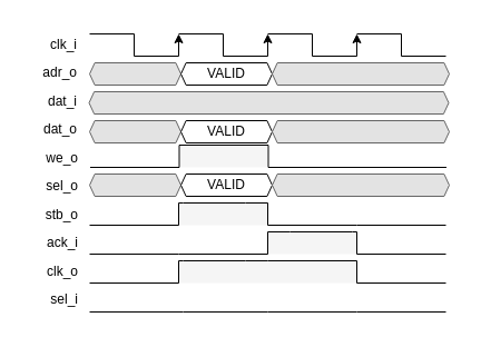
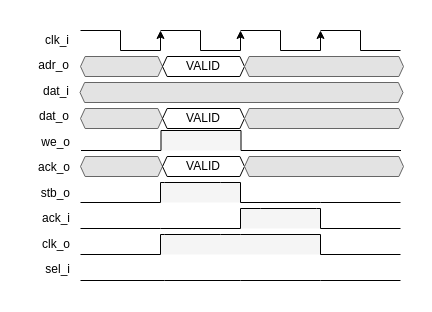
  <mxCell id="0" />
  <mxCell id="1" parent="0" />
  <mxCell id="2" value="" style="rounded=0;whiteSpace=wrap;html=1;strokeColor=none;" vertex="1" parent="1"><mxGeometry x="30" y="20" width="380" height="270" as="geometry" /></mxCell>
  <mxCell id="3" value="" style="group;flipH=1;" vertex="1" connectable="0" parent="1"><mxGeometry x="80" y="208" width="320" height="20" as="geometry" /></mxCell>
  <mxCell id="4" value="" style="rounded=0;whiteSpace=wrap;html=1;strokeColor=none;fillColor=#f5f5f5;fontColor=#333333;" vertex="1" parent="3"><mxGeometry x="160" width="80" height="20" as="geometry" /></mxCell>
  <mxCell id="5" value="" style="endArrow=none;html=1;rounded=0;edgeStyle=orthogonalEdgeStyle;endFill=0;" edge="1" parent="3"><mxGeometry width="50" height="50" relative="1" as="geometry"><mxPoint x="320" y="20" as="sourcePoint" /><mxPoint x="236" as="targetPoint" /><Array as="points"><mxPoint x="320" y="20" /><mxPoint x="240" y="20" /></Array></mxGeometry></mxCell>
  <mxCell id="6" value="" style="endArrow=none;html=1;rounded=0;edgeStyle=orthogonalEdgeStyle;endFill=0;" edge="1" parent="3"><mxGeometry width="50" height="50" relative="1" as="geometry"><mxPoint x="236" as="sourcePoint" /><mxPoint x="160" as="targetPoint" /><Array as="points"><mxPoint x="180" /><mxPoint x="180" /></Array></mxGeometry></mxCell>
  <mxCell id="7" value="" style="endArrow=none;html=1;rounded=0;edgeStyle=orthogonalEdgeStyle;endFill=0;" edge="1" parent="3"><mxGeometry width="50" height="50" relative="1" as="geometry"><mxPoint x="160" as="sourcePoint" /><mxPoint x="80" y="20" as="targetPoint" /><Array as="points"><mxPoint x="160" y="20" /><mxPoint x="80" y="20" /></Array></mxGeometry></mxCell>
  <mxCell id="8" value="" style="endArrow=none;html=1;rounded=0;edgeStyle=orthogonalEdgeStyle;endFill=0;" edge="1" parent="3"><mxGeometry width="50" height="50" relative="1" as="geometry"><mxPoint x="80" y="20" as="sourcePoint" /><mxPoint y="20" as="targetPoint" /><Array as="points"><mxPoint x="80" y="20" /></Array></mxGeometry></mxCell>
  <mxCell id="9" value="" style="rounded=0;whiteSpace=wrap;html=1;strokeColor=none;fillColor=#f5f5f5;fontColor=#333333;" vertex="1" parent="1"><mxGeometry x="160" y="182" width="80" height="20" as="geometry" /></mxCell>
  <mxCell id="10" value="" style="group" vertex="1" connectable="0" parent="1"><mxGeometry x="80" y="30" width="320" height="20" as="geometry" /></mxCell>
  <mxCell id="11" value="" style="endArrow=classic;html=1;rounded=0;edgeStyle=orthogonalEdgeStyle;endFill=1;" edge="1" parent="10"><mxGeometry width="50" height="50" relative="1" as="geometry"><mxPoint as="sourcePoint" /><mxPoint x="80" as="targetPoint" /><Array as="points"><mxPoint x="40" /><mxPoint x="40" y="20" /><mxPoint x="80" y="20" /><mxPoint x="80" /></Array></mxGeometry></mxCell>
  <mxCell id="12" value="" style="endArrow=classic;html=1;rounded=0;edgeStyle=orthogonalEdgeStyle;endFill=1;" edge="1" parent="10"><mxGeometry width="50" height="50" relative="1" as="geometry"><mxPoint x="80" as="sourcePoint" /><mxPoint x="160" as="targetPoint" /><Array as="points"><mxPoint x="120" /><mxPoint x="120" y="20" /><mxPoint x="160" y="20" /><mxPoint x="160" /></Array></mxGeometry></mxCell>
  <mxCell id="13" value="" style="endArrow=classic;html=1;rounded=0;edgeStyle=orthogonalEdgeStyle;endFill=1;" edge="1" parent="10"><mxGeometry width="50" height="50" relative="1" as="geometry"><mxPoint x="160" as="sourcePoint" /><mxPoint x="240" as="targetPoint" /><Array as="points"><mxPoint x="200" /><mxPoint x="200" y="20" /><mxPoint x="240" y="20" /><mxPoint x="240" /></Array></mxGeometry></mxCell>
  <mxCell id="14" value="" style="endArrow=none;html=1;rounded=0;edgeStyle=orthogonalEdgeStyle;endFill=0;" edge="1" parent="10"><mxGeometry width="50" height="50" relative="1" as="geometry"><mxPoint x="240" as="sourcePoint" /><mxPoint x="320" y="20" as="targetPoint" /><Array as="points"><mxPoint x="280" /><mxPoint x="280" y="20" /></Array></mxGeometry></mxCell>
  <mxCell id="15" value="" style="group" vertex="1" connectable="0" parent="1"><mxGeometry x="80" y="182" width="320" height="20" as="geometry" /></mxCell>
  <mxCell id="16" value="" style="endArrow=none;html=1;rounded=0;edgeStyle=orthogonalEdgeStyle;endFill=0;" edge="1" parent="15"><mxGeometry width="50" height="50" relative="1" as="geometry"><mxPoint y="20" as="sourcePoint" /><mxPoint x="84" as="targetPoint" /><Array as="points"><mxPoint y="20" /><mxPoint x="80" y="20" /></Array></mxGeometry></mxCell>
  <mxCell id="17" value="" style="endArrow=none;html=1;rounded=0;edgeStyle=orthogonalEdgeStyle;endFill=0;" edge="1" parent="15"><mxGeometry width="50" height="50" relative="1" as="geometry"><mxPoint x="84" as="sourcePoint" /><mxPoint x="160" as="targetPoint" /><Array as="points"><mxPoint x="140" /><mxPoint x="140" /></Array></mxGeometry></mxCell>
  <mxCell id="18" value="" style="endArrow=none;html=1;rounded=0;edgeStyle=orthogonalEdgeStyle;endFill=0;" edge="1" parent="15"><mxGeometry width="50" height="50" relative="1" as="geometry"><mxPoint x="160" as="sourcePoint" /><mxPoint x="240" y="20" as="targetPoint" /><Array as="points"><mxPoint x="160" y="20" /><mxPoint x="240" y="20" /></Array></mxGeometry></mxCell>
  <mxCell id="19" value="" style="endArrow=none;html=1;rounded=0;edgeStyle=orthogonalEdgeStyle;endFill=0;" edge="1" parent="15"><mxGeometry width="50" height="50" relative="1" as="geometry"><mxPoint x="240" y="20" as="sourcePoint" /><mxPoint x="320" y="20" as="targetPoint" /><Array as="points"><mxPoint x="240" y="20" /></Array></mxGeometry></mxCell>
  <mxCell id="20" value="" style="group" vertex="1" connectable="0" parent="1"><mxGeometry x="80" y="234" width="320" height="20" as="geometry" /></mxCell>
  <mxCell id="21" value="" style="rounded=0;whiteSpace=wrap;html=1;strokeColor=none;fillColor=#f5f5f5;fontColor=#333333;" vertex="1" parent="20"><mxGeometry x="80" width="160" height="20" as="geometry" /></mxCell>
  <mxCell id="22" value="" style="endArrow=none;html=1;rounded=0;edgeStyle=orthogonalEdgeStyle;endFill=0;" edge="1" parent="20"><mxGeometry width="50" height="50" relative="1" as="geometry"><mxPoint y="20" as="sourcePoint" /><mxPoint x="84" as="targetPoint" /><Array as="points"><mxPoint y="20" /><mxPoint x="80" y="20" /></Array></mxGeometry></mxCell>
  <mxCell id="23" value="" style="endArrow=none;html=1;rounded=0;edgeStyle=orthogonalEdgeStyle;endFill=0;" edge="1" parent="20"><mxGeometry width="50" height="50" relative="1" as="geometry"><mxPoint x="84" as="sourcePoint" /><mxPoint x="160" as="targetPoint" /><Array as="points"><mxPoint x="140" /><mxPoint x="140" /></Array></mxGeometry></mxCell>
  <mxCell id="24" value="" style="endArrow=none;html=1;rounded=0;edgeStyle=orthogonalEdgeStyle;endFill=0;" edge="1" parent="20"><mxGeometry width="50" height="50" relative="1" as="geometry"><mxPoint x="160" as="sourcePoint" /><mxPoint x="240" y="20" as="targetPoint" /><Array as="points"><mxPoint x="240" /></Array></mxGeometry></mxCell>
  <mxCell id="25" value="" style="endArrow=none;html=1;rounded=0;edgeStyle=orthogonalEdgeStyle;endFill=0;" edge="1" parent="20"><mxGeometry width="50" height="50" relative="1" as="geometry"><mxPoint x="240" y="20" as="sourcePoint" /><mxPoint x="320" y="20" as="targetPoint" /><Array as="points"><mxPoint x="240" y="20" /></Array></mxGeometry></mxCell>
  <mxCell id="26" value="" style="group" vertex="1" connectable="0" parent="1"><mxGeometry x="80" y="264" width="320" height="20" as="geometry" /></mxCell>
  <mxCell id="27" value="" style="endArrow=none;html=1;rounded=0;edgeStyle=orthogonalEdgeStyle;endFill=0;" edge="1" parent="26"><mxGeometry width="50" height="50" relative="1" as="geometry"><mxPoint y="16" as="sourcePoint" /><mxPoint x="84" y="16" as="targetPoint" /><Array as="points"><mxPoint y="16" /><mxPoint x="80" y="16" /></Array></mxGeometry></mxCell>
  <mxCell id="28" value="" style="endArrow=none;html=1;rounded=0;edgeStyle=orthogonalEdgeStyle;endFill=0;" edge="1" parent="26"><mxGeometry width="50" height="50" relative="1" as="geometry"><mxPoint x="84" y="16" as="sourcePoint" /><mxPoint x="160" y="16" as="targetPoint" /><Array as="points"><mxPoint x="84" y="16" /><mxPoint x="160" y="16" /></Array></mxGeometry></mxCell>
  <mxCell id="29" value="" style="endArrow=none;html=1;rounded=0;edgeStyle=orthogonalEdgeStyle;endFill=0;" edge="1" parent="26"><mxGeometry width="50" height="50" relative="1" as="geometry"><mxPoint x="160" y="16" as="sourcePoint" /><mxPoint x="240" y="16" as="targetPoint" /><Array as="points"><mxPoint x="160" y="16" /></Array></mxGeometry></mxCell>
  <mxCell id="30" value="" style="endArrow=none;html=1;rounded=0;edgeStyle=orthogonalEdgeStyle;endFill=0;" edge="1" parent="26"><mxGeometry width="50" height="50" relative="1" as="geometry"><mxPoint x="240" y="16" as="sourcePoint" /><mxPoint x="320" y="16" as="targetPoint" /><Array as="points"><mxPoint x="240" y="16" /></Array></mxGeometry></mxCell>
  <mxCell id="31" value="" style="group" vertex="1" connectable="0" parent="1"><mxGeometry x="80" y="56" width="323" height="20" as="geometry" /></mxCell>
  <mxCell id="32" value="" style="shape=hexagon;perimeter=hexagonPerimeter2;whiteSpace=wrap;html=1;fixedSize=1;size=4.615;fillColor=#E3E3E3;fontColor=#333333;strokeColor=#666666;" vertex="1" parent="31"><mxGeometry width="82" height="20" as="geometry" /></mxCell>
  <mxCell id="33" value="VALID" style="shape=hexagon;perimeter=hexagonPerimeter2;whiteSpace=wrap;html=1;fixedSize=1;size=4.615;" vertex="1" parent="31"><mxGeometry x="82" width="82" height="20" as="geometry" /></mxCell>
  <mxCell id="34" value="" style="shape=hexagon;perimeter=hexagonPerimeter2;whiteSpace=wrap;html=1;fixedSize=1;size=4.615;fillColor=#E3E3E3;fontColor=#333333;strokeColor=#666666;" vertex="1" parent="31"><mxGeometry x="164" width="159" height="20" as="geometry" /></mxCell>
  <mxCell id="35" value="" style="group" vertex="1" connectable="0" parent="1"><mxGeometry x="80" y="156" width="323" height="20" as="geometry" /></mxCell>
  <mxCell id="36" value="" style="shape=hexagon;perimeter=hexagonPerimeter2;whiteSpace=wrap;html=1;fixedSize=1;size=4.615;fillColor=#E3E3E3;fontColor=#333333;strokeColor=#666666;" vertex="1" parent="35"><mxGeometry width="82" height="20" as="geometry" /></mxCell>
  <mxCell id="37" value="VALID" style="shape=hexagon;perimeter=hexagonPerimeter2;whiteSpace=wrap;html=1;fixedSize=1;size=4.615;" vertex="1" parent="35"><mxGeometry x="82" width="82" height="20" as="geometry" /></mxCell>
  <mxCell id="38" value="" style="shape=hexagon;perimeter=hexagonPerimeter2;whiteSpace=wrap;html=1;fixedSize=1;size=4.615;fillColor=#E3E3E3;fontColor=#333333;strokeColor=#666666;" vertex="1" parent="35"><mxGeometry x="164" width="159" height="20" as="geometry" /></mxCell>
  <mxCell id="39" value="clk_i" style="text;html=1;align=right;verticalAlign=middle;resizable=0;points=[];autosize=1;strokeColor=none;fillColor=none;" vertex="1" parent="1"><mxGeometry x="20" y="25" width="50" height="30" as="geometry" /></mxCell>
  <mxCell id="40" value="adr_o" style="text;html=1;align=right;verticalAlign=middle;resizable=0;points=[];autosize=1;strokeColor=none;fillColor=none;" vertex="1" parent="1"><mxGeometry x="20" y="50" width="50" height="30" as="geometry" /></mxCell>
  <mxCell id="41" value="dat_i" style="text;html=1;align=right;verticalAlign=middle;resizable=0;points=[];autosize=1;strokeColor=none;fillColor=none;" vertex="1" parent="1"><mxGeometry x="20" y="76" width="50" height="30" as="geometry" /></mxCell>
  <mxCell id="42" value="dat_o" style="text;html=1;align=right;verticalAlign=middle;resizable=0;points=[];autosize=1;strokeColor=none;fillColor=none;" vertex="1" parent="1"><mxGeometry x="20" y="101" width="50" height="30" as="geometry" /></mxCell>
  <mxCell id="43" value="we_o" style="text;html=1;align=right;verticalAlign=middle;resizable=0;points=[];autosize=1;strokeColor=none;fillColor=none;" vertex="1" parent="1"><mxGeometry x="21" y="127" width="50" height="30" as="geometry" /></mxCell>
- <mxCell id="44" value="sel_o" style="text;html=1;align=right;verticalAlign=middle;resizable=0;points=[];autosize=1;strokeColor=none;fillColor=none;" vertex="1" parent="1"><mxGeometry x="21" y="152" width="50" height="30" as="geometry" /></mxCell>
+ <mxCell id="44" value="ack_o" style="text;html=1;align=right;verticalAlign=middle;resizable=0;points=[];autosize=1;strokeColor=none;fillColor=none;" vertex="1" parent="1"><mxGeometry x="21" y="152" width="50" height="30" as="geometry" /></mxCell>
  <mxCell id="45" value="stb_o" style="text;html=1;align=right;verticalAlign=middle;resizable=0;points=[];autosize=1;strokeColor=none;fillColor=none;" vertex="1" parent="1"><mxGeometry x="21" y="178" width="50" height="30" as="geometry" /></mxCell>
  <mxCell id="46" value="ack_i" style="text;html=1;align=right;verticalAlign=middle;resizable=0;points=[];autosize=1;strokeColor=none;fillColor=none;" vertex="1" parent="1"><mxGeometry x="21" y="203" width="50" height="30" as="geometry" /></mxCell>
  <mxCell id="47" value="clk_o" style="text;html=1;align=right;verticalAlign=middle;resizable=0;points=[];autosize=1;strokeColor=none;fillColor=none;" vertex="1" parent="1"><mxGeometry x="21" y="229" width="50" height="30" as="geometry" /></mxCell>
  <mxCell id="48" value="sel_i" style="text;html=1;align=right;verticalAlign=middle;resizable=0;points=[];autosize=1;strokeColor=none;fillColor=none;" vertex="1" parent="1"><mxGeometry x="21" y="254" width="50" height="30" as="geometry" /></mxCell>
  <mxCell id="49" value="" style="shape=hexagon;perimeter=hexagonPerimeter2;whiteSpace=wrap;html=1;fixedSize=1;size=4.615;fillColor=#E3E3E3;fontColor=#333333;strokeColor=#666666;" vertex="1" parent="1"><mxGeometry x="79.5" y="82" width="323" height="20" as="geometry" /></mxCell>
  <mxCell id="50" value="" style="group" vertex="1" connectable="0" parent="1"><mxGeometry x="80" y="108" width="323" height="20" as="geometry" /></mxCell>
  <mxCell id="51" value="" style="shape=hexagon;perimeter=hexagonPerimeter2;whiteSpace=wrap;html=1;fixedSize=1;size=4.615;fillColor=#E3E3E3;fontColor=#333333;strokeColor=#666666;" vertex="1" parent="50"><mxGeometry width="82" height="20" as="geometry" /></mxCell>
  <mxCell id="52" value="VALID" style="shape=hexagon;perimeter=hexagonPerimeter2;whiteSpace=wrap;html=1;fixedSize=1;size=4.615;" vertex="1" parent="50"><mxGeometry x="82" width="82" height="20" as="geometry" /></mxCell>
  <mxCell id="53" value="" style="shape=hexagon;perimeter=hexagonPerimeter2;whiteSpace=wrap;html=1;fixedSize=1;size=4.615;fillColor=#E3E3E3;fontColor=#333333;strokeColor=#666666;" vertex="1" parent="50"><mxGeometry x="164" width="159" height="20" as="geometry" /></mxCell>
  <mxCell id="54" value="" style="group" vertex="1" connectable="0" parent="1"><mxGeometry x="80.5" y="130" width="320" height="20" as="geometry" /></mxCell>
  <mxCell id="55" value="" style="rounded=0;whiteSpace=wrap;html=1;strokeColor=none;fillColor=#f5f5f5;fontColor=#333333;" vertex="1" parent="54"><mxGeometry x="80.5" width="79" height="20" as="geometry" /></mxCell>
  <mxCell id="56" value="" style="endArrow=none;html=1;rounded=0;edgeStyle=orthogonalEdgeStyle;endFill=0;" edge="1" parent="54"><mxGeometry width="50" height="50" relative="1" as="geometry"><mxPoint y="20" as="sourcePoint" /><mxPoint x="84" as="targetPoint" /><Array as="points"><mxPoint y="20" /><mxPoint x="80" y="20" /></Array></mxGeometry></mxCell>
  <mxCell id="57" value="" style="endArrow=none;html=1;rounded=0;edgeStyle=orthogonalEdgeStyle;endFill=0;" edge="1" parent="54"><mxGeometry width="50" height="50" relative="1" as="geometry"><mxPoint x="84" as="sourcePoint" /><mxPoint x="160" as="targetPoint" /><Array as="points"><mxPoint x="140" /><mxPoint x="140" /></Array></mxGeometry></mxCell>
  <mxCell id="58" value="" style="endArrow=none;html=1;rounded=0;edgeStyle=orthogonalEdgeStyle;endFill=0;" edge="1" parent="54"><mxGeometry width="50" height="50" relative="1" as="geometry"><mxPoint x="160" as="sourcePoint" /><mxPoint x="240" y="20" as="targetPoint" /><Array as="points"><mxPoint x="160" y="20" /><mxPoint x="240" y="20" /></Array></mxGeometry></mxCell>
  <mxCell id="59" value="" style="endArrow=none;html=1;rounded=0;edgeStyle=orthogonalEdgeStyle;endFill=0;" edge="1" parent="54"><mxGeometry width="50" height="50" relative="1" as="geometry"><mxPoint x="240" y="20" as="sourcePoint" /><mxPoint x="320" y="20" as="targetPoint" /><Array as="points"><mxPoint x="240" y="20" /></Array></mxGeometry></mxCell>
